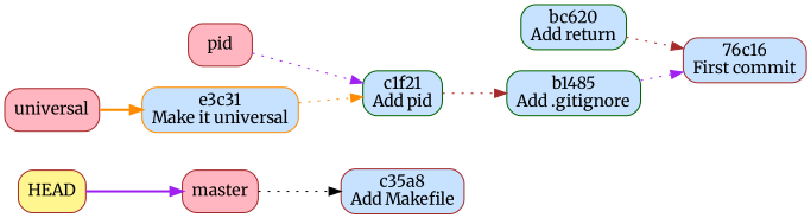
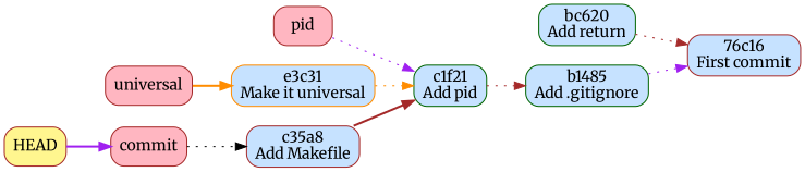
  digraph {
    fontname=Merriweather
    rankdir=LR
    node [color=brown fillcolor=slategray1 fontname=Merriweather shape=box style="rounded,filled"]
    edge [color=brown fontname=Merriweather style=dotted]
-   n1 [fillcolor=lightpink label=master]
+   n1 [fillcolor=lightpink label=commit]
    n2 [label="c35a8\nAdd Makefile"]
    n3 [color=darkgreen label="c1f21\nAdd pid"]
    n4 [color=darkgreen label="b1485\nAdd .gitignore"]
    n5 [fillcolor=lightpink label=pid]
    n6 [label="76c16\nFirst commit"]
    n7 [fillcolor=lightpink label=universal]
    n8 [color=darkorange label="e3c31\nMake it universal"]
    n9 [fillcolor=khaki1 label=HEAD]
    n10 [color=darkgreen label="bc620\nAdd return"]
    n1 -> n2 [color=black]
+   n2 -> n3 [style=bold]
    n3 -> n4
    n4 -> n6 [color=purple]
    n5 -> n3 [color=purple]
    n7 -> n8 [color=darkorange style=bold]
    n8 -> n3 [color=darkorange]
    n9 -> n1 [color=purple style=bold]
    n10 -> n6
  }
